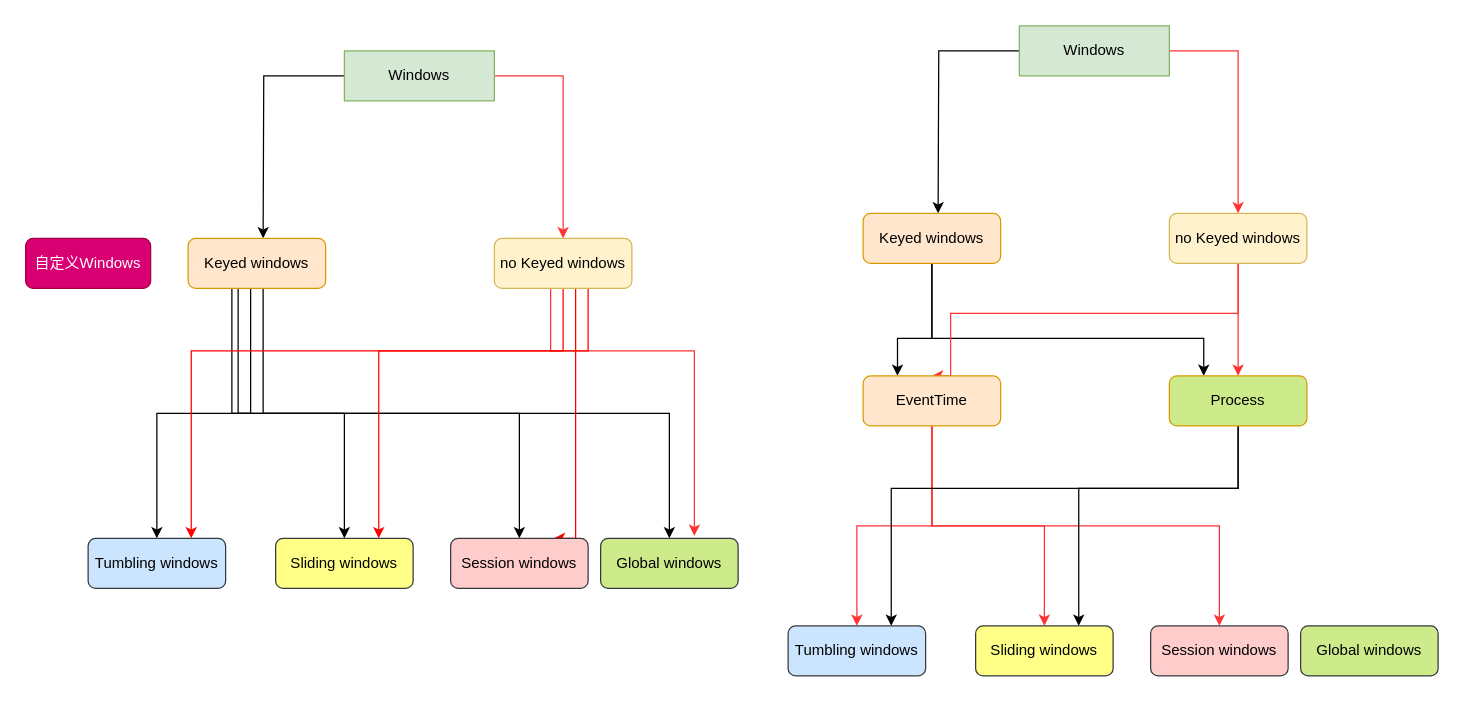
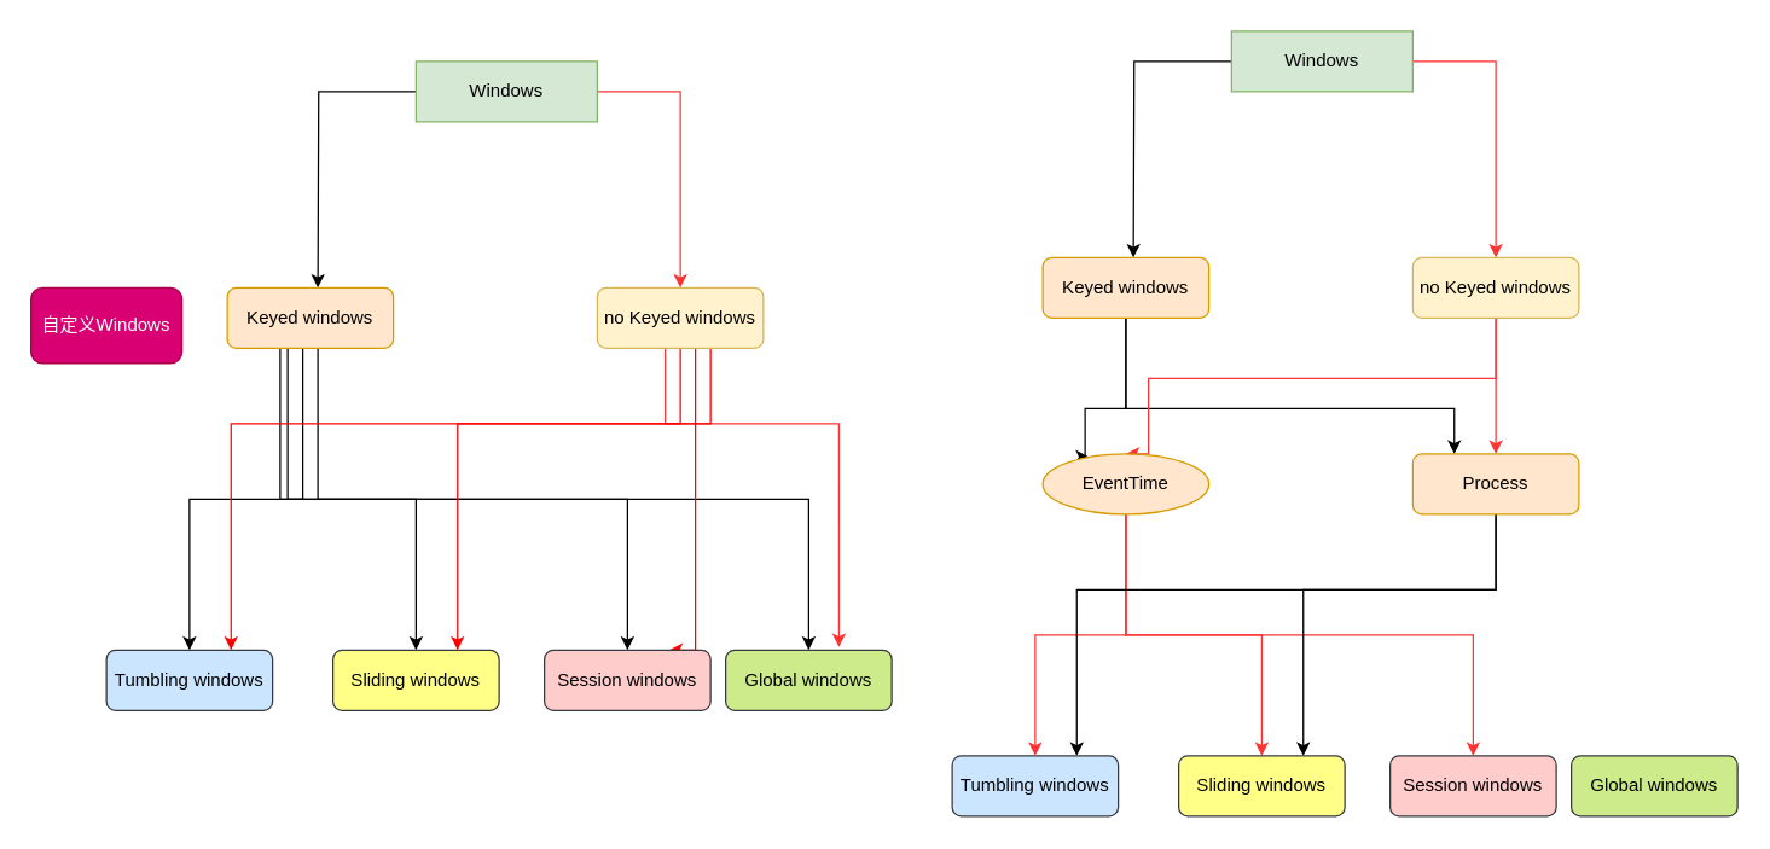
  <mxCell id="0" />
  <mxCell id="1" parent="0" />
  <mxCell id="2" style="edgeStyle=orthogonalEdgeStyle;rounded=0;orthogonalLoop=1;jettySize=auto;html=1;entryX=0.5;entryY=0;entryDx=0;entryDy=0;strokeColor=#FF3333;" edge="1" parent="1" source="4"><mxGeometry relative="1" as="geometry"><mxPoint x="450" y="190" as="targetPoint" /><Array as="points"><mxPoint x="450" y="60" /></Array></mxGeometry></mxCell>
  <mxCell id="3" style="edgeStyle=orthogonalEdgeStyle;rounded=0;orthogonalLoop=1;jettySize=auto;html=1;" edge="1" parent="1" source="4"><mxGeometry relative="1" as="geometry"><mxPoint x="210" y="190" as="targetPoint" /></mxGeometry></mxCell>
  <mxCell id="4" value="Windows" style="rounded=0;whiteSpace=wrap;html=1;fillColor=#d5e8d4;strokeColor=#82b366;" vertex="1" parent="1"><mxGeometry x="275" y="40" width="120" height="40" as="geometry" /></mxCell>
  <mxCell id="5" style="edgeStyle=orthogonalEdgeStyle;rounded=0;orthogonalLoop=1;jettySize=auto;html=1;" edge="1" parent="1" source="9" target="17"><mxGeometry relative="1" as="geometry"><Array as="points"><mxPoint x="200" y="330" /><mxPoint x="125" y="330" /></Array></mxGeometry></mxCell>
  <mxCell id="6" style="edgeStyle=orthogonalEdgeStyle;rounded=0;orthogonalLoop=1;jettySize=auto;html=1;entryX=0.5;entryY=0;entryDx=0;entryDy=0;" edge="1" parent="1" source="9" target="15"><mxGeometry relative="1" as="geometry"><Array as="points"><mxPoint x="190" y="330" /><mxPoint x="275" y="330" /></Array></mxGeometry></mxCell>
  <mxCell id="7" style="edgeStyle=orthogonalEdgeStyle;rounded=0;orthogonalLoop=1;jettySize=auto;html=1;" edge="1" parent="1" source="9" target="18"><mxGeometry relative="1" as="geometry"><Array as="points"><mxPoint x="185" y="330" /><mxPoint x="415" y="330" /></Array></mxGeometry></mxCell>
  <mxCell id="8" style="edgeStyle=orthogonalEdgeStyle;rounded=0;orthogonalLoop=1;jettySize=auto;html=1;entryX=0.5;entryY=0;entryDx=0;entryDy=0;" edge="1" parent="1" source="9" target="16"><mxGeometry relative="1" as="geometry"><Array as="points"><mxPoint x="210" y="330" /><mxPoint x="535" y="330" /></Array></mxGeometry></mxCell>
  <mxCell id="9" value="Keyed windows" style="rounded=1;whiteSpace=wrap;html=1;fillColor=#ffe6cc;strokeColor=#d79b00;" vertex="1" parent="1"><mxGeometry x="150" y="190" width="110" height="40" as="geometry" /></mxCell>
  <mxCell id="10" style="edgeStyle=orthogonalEdgeStyle;rounded=0;orthogonalLoop=1;jettySize=auto;html=1;entryX=0.682;entryY=-0.05;entryDx=0;entryDy=0;entryPerimeter=0;strokeColor=#FF3333;" edge="1" parent="1" source="14" target="16"><mxGeometry relative="1" as="geometry"><Array as="points"><mxPoint x="440" y="280" /><mxPoint x="555" y="280" /></Array></mxGeometry></mxCell>
  <mxCell id="11" style="edgeStyle=orthogonalEdgeStyle;rounded=0;orthogonalLoop=1;jettySize=auto;html=1;entryX=0.75;entryY=0;entryDx=0;entryDy=0;strokeColor=#FF0000;" edge="1" parent="1" source="14" target="18"><mxGeometry relative="1" as="geometry"><Array as="points"><mxPoint x="460" y="430" /></Array></mxGeometry></mxCell>
  <mxCell id="12" style="edgeStyle=orthogonalEdgeStyle;rounded=0;orthogonalLoop=1;jettySize=auto;html=1;entryX=0.75;entryY=0;entryDx=0;entryDy=0;strokeColor=#FF0000;" edge="1" parent="1" source="14" target="15"><mxGeometry relative="1" as="geometry"><Array as="points"><mxPoint x="450" y="280" /><mxPoint x="303" y="280" /></Array></mxGeometry></mxCell>
  <mxCell id="13" style="edgeStyle=orthogonalEdgeStyle;rounded=0;orthogonalLoop=1;jettySize=auto;html=1;entryX=0.75;entryY=0;entryDx=0;entryDy=0;fillColor=#ffff88;strokeColor=#FF0000;" edge="1" parent="1" source="14" target="17"><mxGeometry relative="1" as="geometry"><Array as="points"><mxPoint x="470" y="280" /><mxPoint x="153" y="280" /></Array></mxGeometry></mxCell>
  <mxCell id="14" value="no Keyed windows" style="rounded=1;whiteSpace=wrap;html=1;fillColor=#fff2cc;strokeColor=#d6b656;" vertex="1" parent="1"><mxGeometry x="395" y="190" width="110" height="40" as="geometry" /></mxCell>
  <mxCell id="15" value="Sliding windows" style="rounded=1;whiteSpace=wrap;html=1;fillColor=#ffff88;strokeColor=#36393d;" vertex="1" parent="1"><mxGeometry x="220" y="430" width="110" height="40" as="geometry" /></mxCell>
  <mxCell id="16" value="Global windows" style="rounded=1;whiteSpace=wrap;html=1;fillColor=#cdeb8b;strokeColor=#36393d;" vertex="1" parent="1"><mxGeometry x="480" y="430" width="110" height="40" as="geometry" /></mxCell>
  <mxCell id="17" value="Tumbling windows" style="rounded=1;whiteSpace=wrap;html=1;fillColor=#cce5ff;strokeColor=#36393d;" vertex="1" parent="1"><mxGeometry x="70" y="430" width="110" height="40" as="geometry" /></mxCell>
  <mxCell id="18" value="Session windows" style="rounded=1;whiteSpace=wrap;html=1;fillColor=#ffcccc;strokeColor=#36393d;" vertex="1" parent="1"><mxGeometry x="360" y="430" width="110" height="40" as="geometry" /></mxCell>
  <mxCell id="19" style="edgeStyle=orthogonalEdgeStyle;rounded=0;orthogonalLoop=1;jettySize=auto;html=1;entryX=0.5;entryY=0;entryDx=0;entryDy=0;strokeColor=#FF3333;" edge="1" parent="1" source="21"><mxGeometry relative="1" as="geometry"><mxPoint x="990" y="170" as="targetPoint" /><Array as="points"><mxPoint x="990" y="40" /></Array></mxGeometry></mxCell>
  <mxCell id="20" style="edgeStyle=orthogonalEdgeStyle;rounded=0;orthogonalLoop=1;jettySize=auto;html=1;strokeColor=#000000;" edge="1" parent="1" source="21"><mxGeometry relative="1" as="geometry"><mxPoint x="750" y="170" as="targetPoint" /></mxGeometry></mxCell>
  <mxCell id="21" value="Windows" style="rounded=0;whiteSpace=wrap;html=1;fillColor=#d5e8d4;strokeColor=#82b366;" vertex="1" parent="1"><mxGeometry x="815" y="20" width="120" height="40" as="geometry" /></mxCell>
  <mxCell id="22" style="edgeStyle=orthogonalEdgeStyle;rounded=0;orthogonalLoop=1;jettySize=auto;html=1;entryX=0.25;entryY=0;entryDx=0;entryDy=0;strokeColor=#000000;" edge="1" parent="1" source="24" target="31"><mxGeometry relative="1" as="geometry"><Array as="points"><mxPoint x="745" y="270" /><mxPoint x="718" y="270" /></Array></mxGeometry></mxCell>
  <mxCell id="23" style="edgeStyle=orthogonalEdgeStyle;rounded=0;orthogonalLoop=1;jettySize=auto;html=1;entryX=0.25;entryY=0;entryDx=0;entryDy=0;strokeColor=#000000;" edge="1" parent="1" source="24" target="34"><mxGeometry relative="1" as="geometry"><Array as="points"><mxPoint x="745" y="270" /><mxPoint x="963" y="270" /></Array></mxGeometry></mxCell>
  <mxCell id="24" value="Keyed windows" style="rounded=1;whiteSpace=wrap;html=1;fillColor=#ffe6cc;strokeColor=#d79b00;" vertex="1" parent="1"><mxGeometry x="690" y="170" width="110" height="40" as="geometry" /></mxCell>
  <mxCell id="25" style="edgeStyle=orthogonalEdgeStyle;rounded=0;orthogonalLoop=1;jettySize=auto;html=1;entryX=0.5;entryY=0;entryDx=0;entryDy=0;strokeColor=#FF3333;" edge="1" parent="1" source="27" target="34"><mxGeometry relative="1" as="geometry" /></mxCell>
  <mxCell id="26" style="edgeStyle=orthogonalEdgeStyle;rounded=0;orthogonalLoop=1;jettySize=auto;html=1;entryX=0.5;entryY=0;entryDx=0;entryDy=0;strokeColor=#FF3333;" edge="1" parent="1" source="27" target="31"><mxGeometry relative="1" as="geometry"><Array as="points"><mxPoint x="990" y="250" /><mxPoint x="760" y="250" /><mxPoint x="760" y="300" /></Array></mxGeometry></mxCell>
  <mxCell id="27" value="no Keyed windows" style="rounded=1;whiteSpace=wrap;html=1;fillColor=#fff2cc;strokeColor=#d6b656;" vertex="1" parent="1"><mxGeometry x="935" y="170" width="110" height="40" as="geometry" /></mxCell>
  <mxCell id="28" style="edgeStyle=orthogonalEdgeStyle;rounded=0;orthogonalLoop=1;jettySize=auto;html=1;entryX=0.5;entryY=0;entryDx=0;entryDy=0;strokeColor=#FF3333;" edge="1" parent="1" source="31" target="38"><mxGeometry relative="1" as="geometry" /></mxCell>
  <mxCell id="29" style="edgeStyle=orthogonalEdgeStyle;rounded=0;orthogonalLoop=1;jettySize=auto;html=1;entryX=0.5;entryY=0;entryDx=0;entryDy=0;strokeColor=#FF3333;" edge="1" parent="1" source="31" target="36"><mxGeometry relative="1" as="geometry" /></mxCell>
  <mxCell id="30" style="edgeStyle=orthogonalEdgeStyle;rounded=0;orthogonalLoop=1;jettySize=auto;html=1;entryX=0.5;entryY=0;entryDx=0;entryDy=0;strokeColor=#FF3333;" edge="1" parent="1" source="31" target="39"><mxGeometry relative="1" as="geometry"><Array as="points"><mxPoint x="745" y="420" /><mxPoint x="975" y="420" /></Array></mxGeometry></mxCell>
- <mxCell id="31" value="EventTime" style="rounded=1;whiteSpace=wrap;html=1;fillColor=#ffe6cc;strokeColor=#d79b00;" vertex="1" parent="1"><mxGeometry x="690" y="300" width="110" height="40" as="geometry" /></mxCell>
+ <mxCell id="31" value="EventTime" style="ellipse;whiteSpace=wrap;html=1;fillColor=#ffe6cc;strokeColor=#d79b00;" vertex="1" parent="1"><mxGeometry x="690" y="300" width="110" height="40" as="geometry" /></mxCell>
  <mxCell id="32" style="edgeStyle=orthogonalEdgeStyle;rounded=0;orthogonalLoop=1;jettySize=auto;html=1;entryX=0.75;entryY=0;entryDx=0;entryDy=0;strokeColor=#000000;" edge="1" parent="1" source="34" target="36"><mxGeometry relative="1" as="geometry"><Array as="points"><mxPoint x="990" y="390" /><mxPoint x="863" y="390" /></Array></mxGeometry></mxCell>
  <mxCell id="33" style="edgeStyle=orthogonalEdgeStyle;rounded=0;orthogonalLoop=1;jettySize=auto;html=1;entryX=0.75;entryY=0;entryDx=0;entryDy=0;strokeColor=#000000;" edge="1" parent="1" source="34" target="38"><mxGeometry relative="1" as="geometry"><Array as="points"><mxPoint x="990" y="390" /><mxPoint x="713" y="390" /></Array></mxGeometry></mxCell>
- <mxCell id="34" value="Process" style="rounded=1;whiteSpace=wrap;html=1;fillColor=#cdeb8b;strokeColor=#d79b00;" vertex="1" parent="1"><mxGeometry x="935" y="300" width="110" height="40" as="geometry" /></mxCell>
- <mxCell id="35" value="自定义Windows" style="rounded=1;whiteSpace=wrap;html=1;fillColor=#d80073;strokeColor=#A50040;fontColor=#ffffff;" vertex="1" parent="1"><mxGeometry x="20" y="190" width="100" height="40" as="geometry" /></mxCell>
+ <mxCell id="34" value="Process" style="rounded=1;whiteSpace=wrap;html=1;fillColor=#ffe6cc;strokeColor=#d79b00;" vertex="1" parent="1"><mxGeometry x="935" y="300" width="110" height="40" as="geometry" /></mxCell>
+ <mxCell id="35" value="自定义Windows" style="rounded=1;whiteSpace=wrap;html=1;fillColor=#d80073;strokeColor=#A50040;fontColor=#ffffff;" vertex="1" parent="1"><mxGeometry x="20" y="190" width="100" height="50" as="geometry" /></mxCell>
  <mxCell id="36" value="Sliding windows" style="rounded=1;whiteSpace=wrap;html=1;fillColor=#ffff88;strokeColor=#36393d;" vertex="1" parent="1"><mxGeometry x="780" y="500" width="110" height="40" as="geometry" /></mxCell>
  <mxCell id="37" value="Global windows" style="rounded=1;whiteSpace=wrap;html=1;fillColor=#cdeb8b;strokeColor=#36393d;" vertex="1" parent="1"><mxGeometry x="1040" y="500" width="110" height="40" as="geometry" /></mxCell>
  <mxCell id="38" value="Tumbling windows" style="rounded=1;whiteSpace=wrap;html=1;fillColor=#cce5ff;strokeColor=#36393d;" vertex="1" parent="1"><mxGeometry x="630" y="500" width="110" height="40" as="geometry" /></mxCell>
  <mxCell id="39" value="Session windows" style="rounded=1;whiteSpace=wrap;html=1;fillColor=#ffcccc;strokeColor=#36393d;" vertex="1" parent="1"><mxGeometry x="920" y="500" width="110" height="40" as="geometry" /></mxCell>
